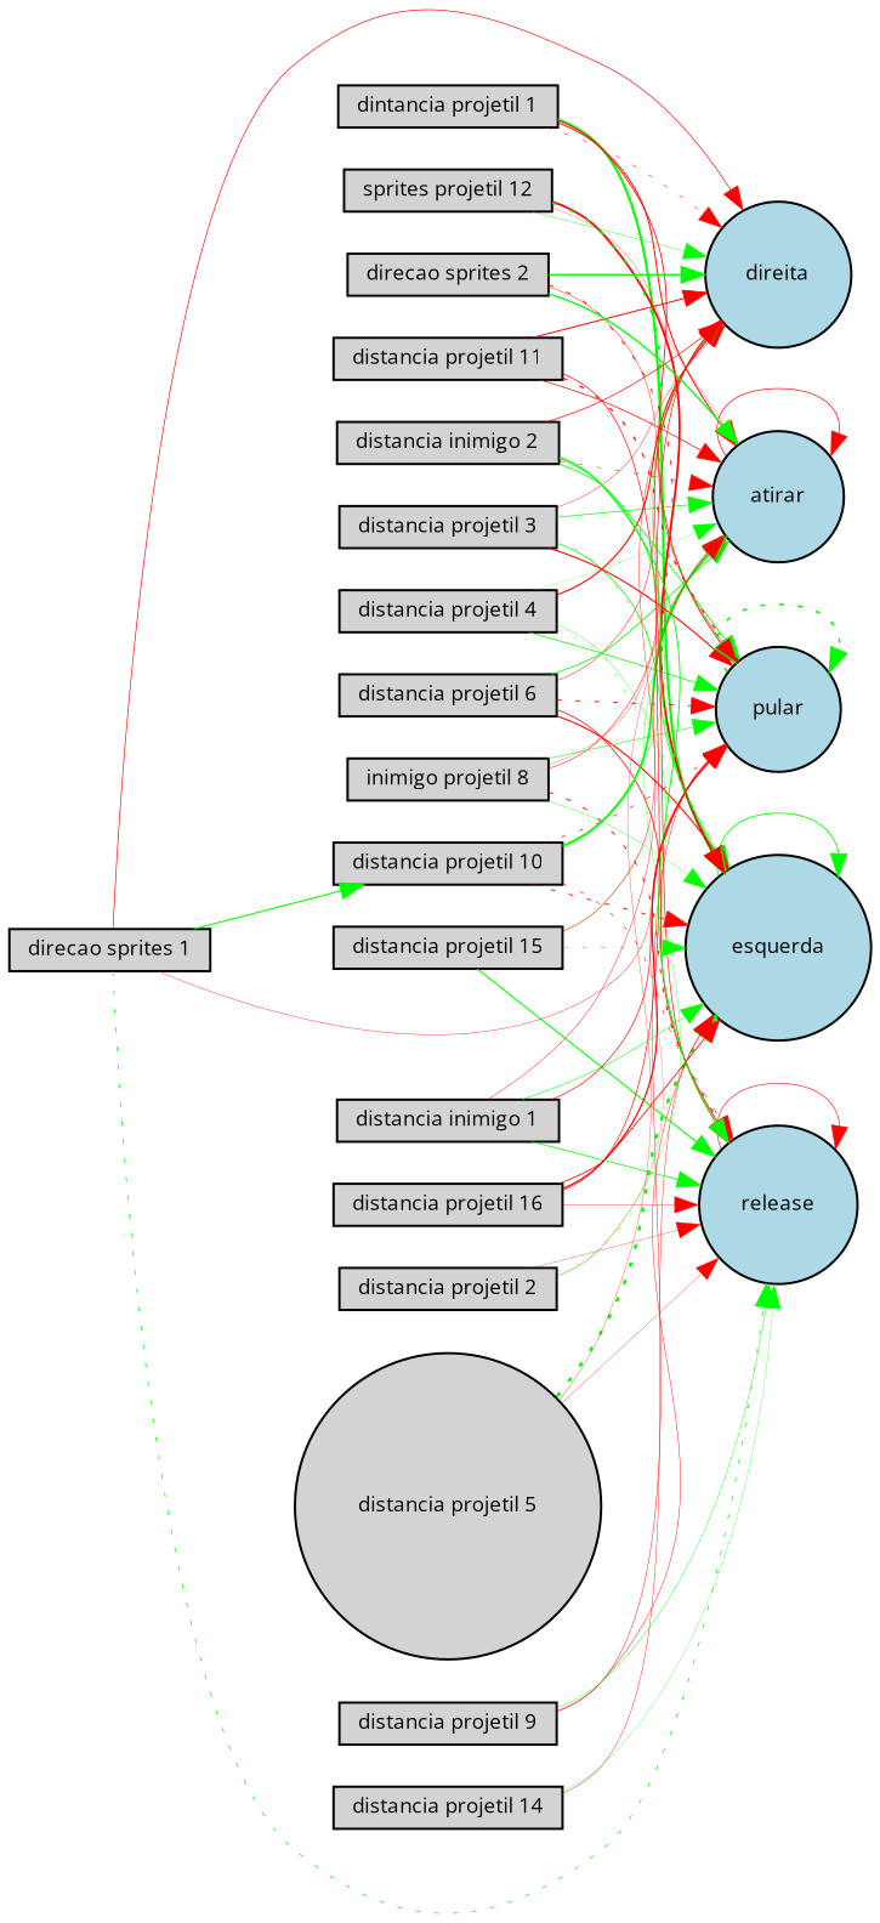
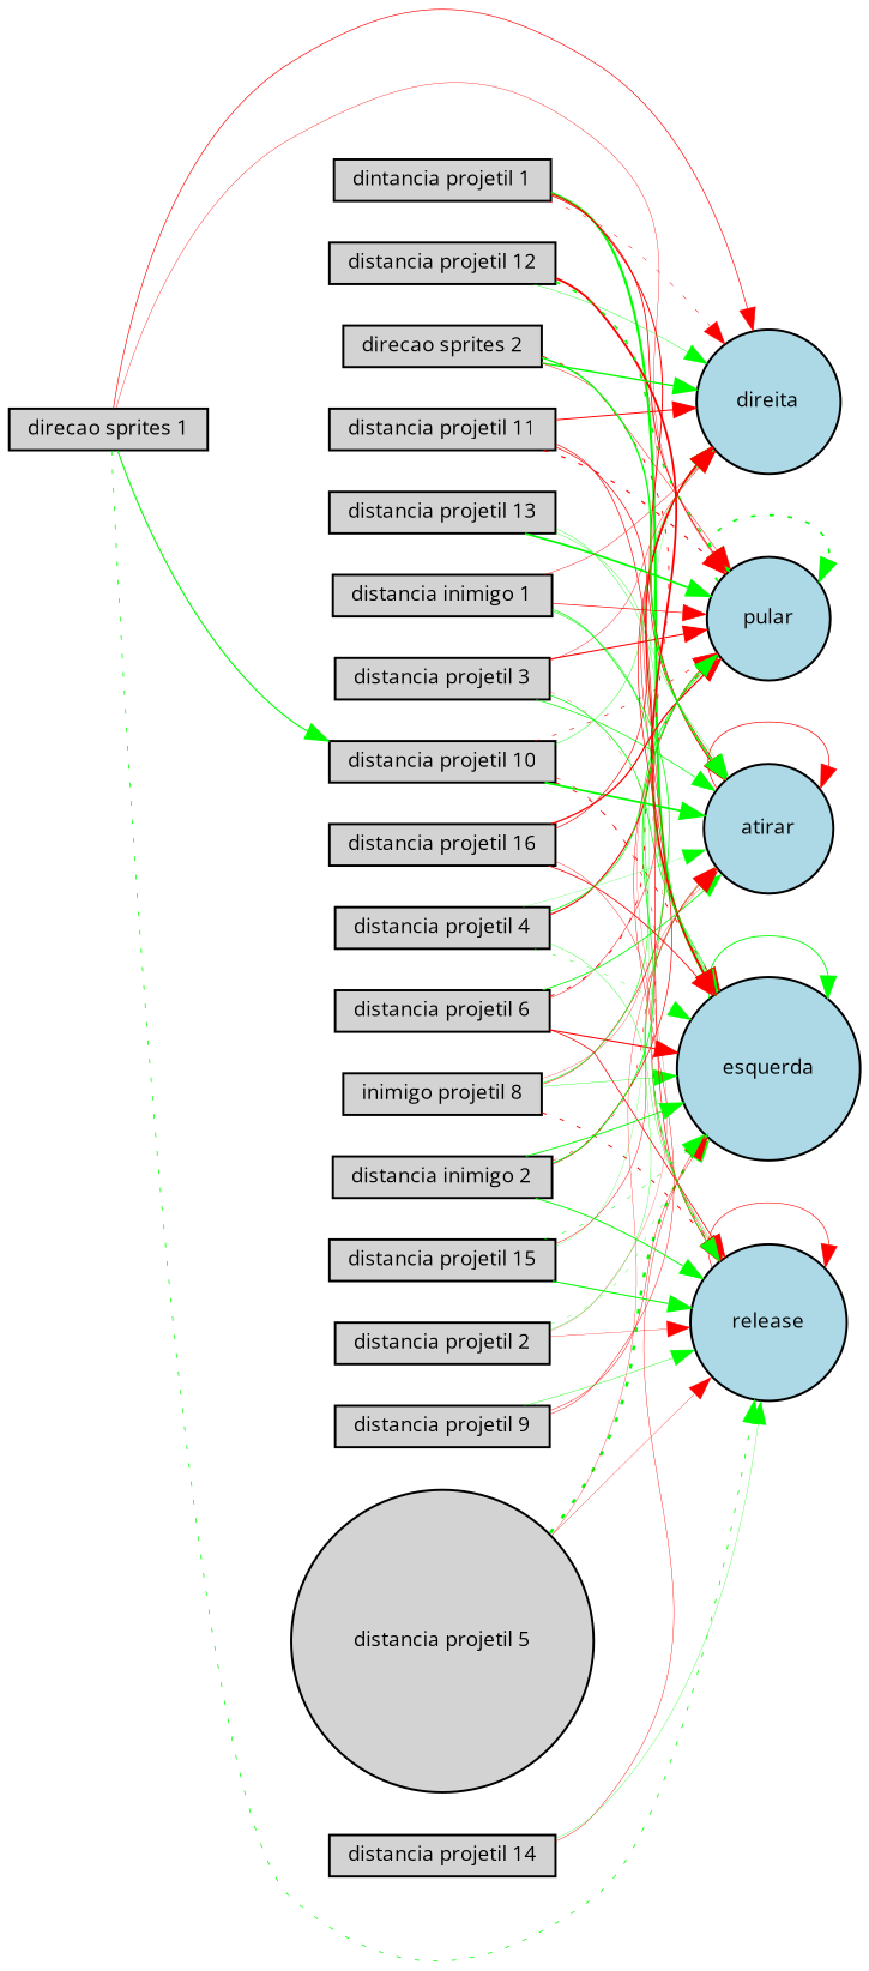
  digraph {
    fontname="Open Sans"
    rankdir=LR
    node [fillcolor=lightgray fontname="Open Sans" fontsize=9 shape=box style=filled]
    edge [color=red fontname="Open Sans" style=solid]
    "dintancia projetil 1" [height=0.2 width=0.2]
    esquerda [fillcolor=lightblue height=0.2 shape=circle width=0.2]
    direita [fillcolor=lightblue height=0.2 shape=circle width=0.2]
    pular [fillcolor=lightblue height=0.2 shape=circle width=0.2]
    atirar [fillcolor=lightblue height=0.2 shape=circle width=0.2]
    "distancia projetil 2" [height=0.2 width=0.2]
    release [fillcolor=lightblue height=0.2 shape=circle width=0.2]
    "distancia projetil 3" [height=0.2 width=0.2]
    "distancia projetil 4" [height=0.2 width=0.2]
    "distancia projetil 5" [height=0.2 shape=circle width=0.2]
    "distancia projetil 6" [height=0.2 width=0.2]
    n12 [height=0.2 label="inimigo projetil 8" width=0.2]
    "distancia projetil 9" [height=0.2 width=0.2]
    "distancia projetil 10" [height=0.2 width=0.2]
    "distancia projetil 11" [height=0.2 width=0.2]
-   "distancia projetil 12" [height=0.2 width=0.2 label="sprites projetil 12"]
+   "distancia projetil 12" [height=0.2 width=0.2]
+   "distancia projetil 13" [height=0.2 width=0.2]
    "distancia projetil 14" [height=0.2 width=0.2]
    "distancia projetil 15" [height=0.2 width=0.2]
    "distancia projetil 16" [height=0.2 width=0.2]
    "distancia inimigo 1" [height=0.2 width=0.2]
    "distancia inimigo 2" [height=0.2 width=0.2]
    "direcao sprites 1" [height=0.2 width=0.2]
    "direcao sprites 2" [height=0.2 width=0.2]
    "dintancia projetil 1" -> esquerda [color=green penwidth=1.04430422427]
    "dintancia projetil 1" -> direita [penwidth=0.235584858601 style=dotted]
    "dintancia projetil 1" -> pular [penwidth=0.41618863032]
    "dintancia projetil 1" -> atirar [penwidth=0.486955794143]
    esquerda -> esquerda [color=green penwidth=0.427696168704]
    pular -> pular [color=green penwidth=0.813836702261 style=dotted]
    atirar -> atirar [penwidth=0.344001218077]
    "distancia projetil 2" -> esquerda [color=green penwidth=0.150437185197 style=dotted]
    "distancia projetil 2" -> pular [penwidth=0.112371984655]
    "distancia projetil 2" -> atirar [color=green penwidth=0.157645343517]
    "distancia projetil 2" -> release [penwidth=0.152108321924]
    release -> release [penwidth=0.294172000568]
    "distancia projetil 3" -> esquerda [color=green penwidth=0.374833944509]
    "distancia projetil 3" -> direita [penwidth=0.193626739044]
    "distancia projetil 3" -> pular [penwidth=0.532753343751]
    "distancia projetil 3" -> atirar [color=green penwidth=0.347878991848]
    "distancia projetil 3" -> release [penwidth=0.134708754783 style=dotted]
    "distancia projetil 4" -> esquerda [color=green penwidth=0.202316936029 style=dotted]
    "distancia projetil 4" -> direita [penwidth=0.542369172659]
    "distancia projetil 4" -> pular [color=green penwidth=0.374155983955]
    "distancia projetil 4" -> atirar [color=green penwidth=0.114901265121]
    "distancia projetil 4" -> release [color=green penwidth=0.172200580443]
    "distancia projetil 5" -> esquerda [color=green penwidth=1.24712894994 style=dotted]
    "distancia projetil 5" -> atirar [penwidth=0.155256440813]
    "distancia projetil 5" -> release [penwidth=0.14302601775]
    "distancia projetil 6" -> esquerda [penwidth=0.531541387377]
    "distancia projetil 6" -> direita [penwidth=0.227542644209]
    "distancia projetil 6" -> pular [penwidth=0.458714611426 style=dotted]
    "distancia projetil 6" -> atirar [color=green penwidth=0.406728695716]
    "distancia projetil 6" -> release [penwidth=0.372013594199]
    n12 -> esquerda [color=green penwidth=0.183468804584]
    n12 -> direita [penwidth=0.248204286157]
    n12 -> pular [color=green penwidth=0.274517702292]
    n12 -> atirar [penwidth=0.135424628543]
    n12 -> release [penwidth=0.471173320895 style=dotted]
    "distancia projetil 9" -> esquerda [penwidth=0.21864876775]
    "distancia projetil 9" -> pular [penwidth=0.223020482932]
    "distancia projetil 9" -> release [color=green penwidth=0.206558818211]
    "distancia projetil 10" -> esquerda [penwidth=0.429557531954 style=dotted]
    "distancia projetil 10" -> direita [color=green penwidth=0.210945816202]
    "distancia projetil 10" -> pular [penwidth=0.314095073101 style=dotted]
    "distancia projetil 10" -> atirar [color=green penwidth=0.868216559018]
    "distancia projetil 10" -> release [penwidth=0.266732853974 style=dotted]
    "distancia projetil 11" -> direita [penwidth=0.491235628429]
    "distancia projetil 11" -> pular [penwidth=0.571163664582 style=dotted]
    "distancia projetil 11" -> atirar [penwidth=0.34559927787]
    "distancia projetil 11" -> release [penwidth=0.327329079959]
    "distancia projetil 12" -> esquerda [penwidth=0.884114285613]
    "distancia projetil 12" -> direita [color=green penwidth=0.19651498603]
    "distancia projetil 12" -> pular [color=green penwidth=0.804363571949 style=dotted]
    "distancia projetil 12" -> atirar [penwidth=0.125937610293]
+   "distancia projetil 13" -> esquerda [color=green penwidth=0.181500046352]
+   "distancia projetil 13" -> pular [color=green penwidth=0.853097297211]
+   "distancia projetil 13" -> atirar [color=green penwidth=0.172228704382]
    "distancia projetil 14" -> esquerda [penwidth=0.201173611483]
    "distancia projetil 14" -> release [color=green penwidth=0.145250008447]
    "distancia projetil 15" -> esquerda [color=green penwidth=0.257616607916 style=dotted]
    "distancia projetil 15" -> direita [color=green penwidth=0.112085278999]
    "distancia projetil 15" -> atirar [penwidth=0.222142748945]
    "distancia projetil 15" -> release [color=green penwidth=0.52854924363]
    "distancia projetil 16" -> esquerda [penwidth=0.403362336452]
    "distancia projetil 16" -> direita [penwidth=0.321136589895]
    "distancia projetil 16" -> pular [penwidth=0.61474304579]
    "distancia projetil 16" -> release [penwidth=0.182581138191]
    "distancia inimigo 1" -> esquerda [color=green penwidth=0.267846633352]
    "distancia inimigo 1" -> direita [penwidth=0.209187166012]
    "distancia inimigo 1" -> pular [penwidth=0.326030103546]
    "distancia inimigo 1" -> release [color=green penwidth=0.367633250953]
    "distancia inimigo 2" -> esquerda [color=green penwidth=0.449962320486]
    "distancia inimigo 2" -> direita [penwidth=0.340050778316]
    "distancia inimigo 2" -> pular [color=green penwidth=0.416077934349]
    "distancia inimigo 2" -> atirar [penwidth=0.241683991423 style=dotted]
    "distancia inimigo 2" -> release [color=green penwidth=0.459585406949]
    "direcao sprites 1" -> direita [penwidth=0.323772740063]
    "direcao sprites 1" -> pular [penwidth=0.186309505618]
    "direcao sprites 1" -> release [color=green penwidth=0.381489120012 style=dotted]
    "direcao sprites 1" -> "distancia projetil 10" [color=green penwidth=0.533301262616]
    "direcao sprites 2" -> esquerda [penwidth=0.432164400363 style=dotted]
    "direcao sprites 2" -> direita [color=green penwidth=0.692135056162]
    "direcao sprites 2" -> pular [penwidth=0.216862227922]
    "direcao sprites 2" -> atirar [color=green penwidth=0.650081726617]
  }
